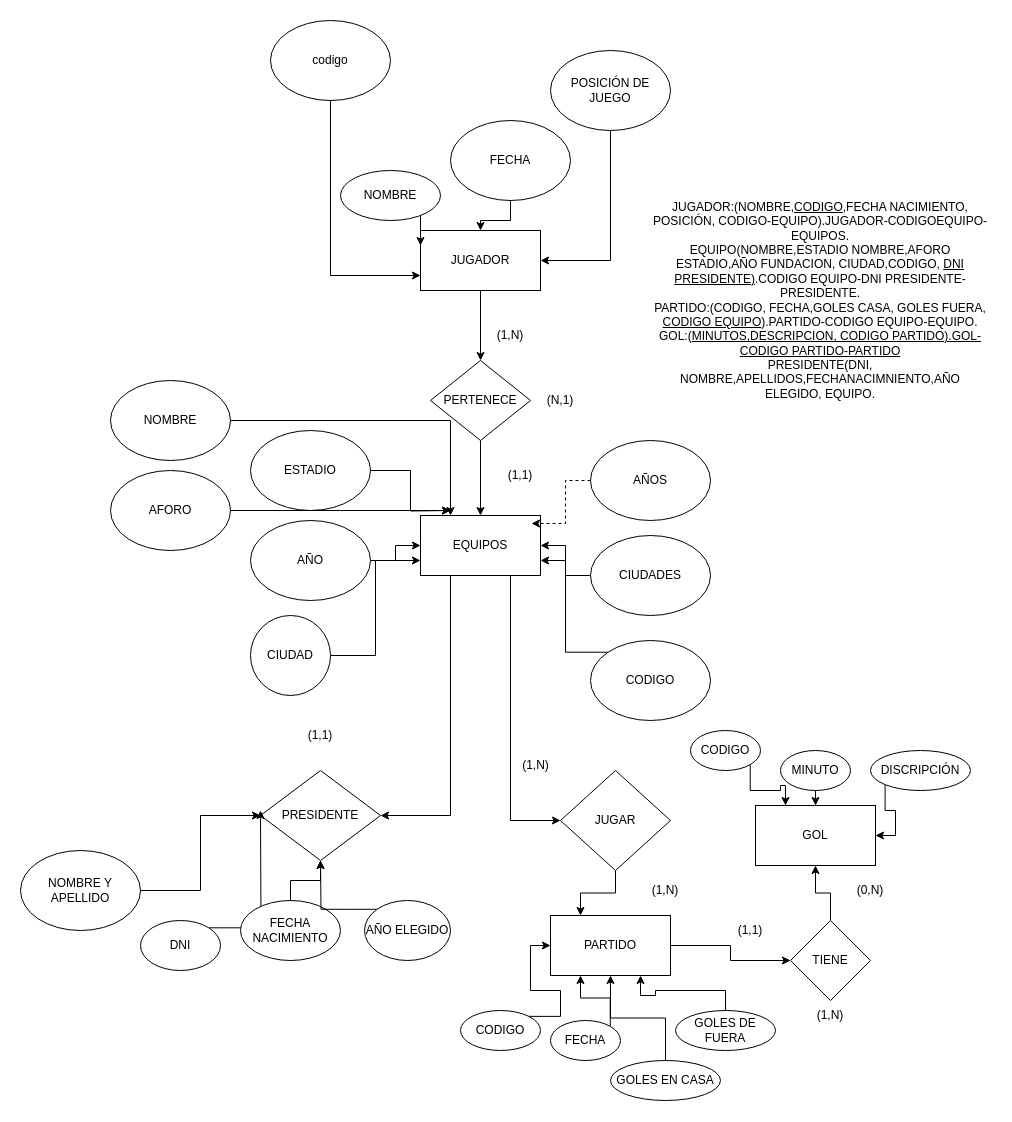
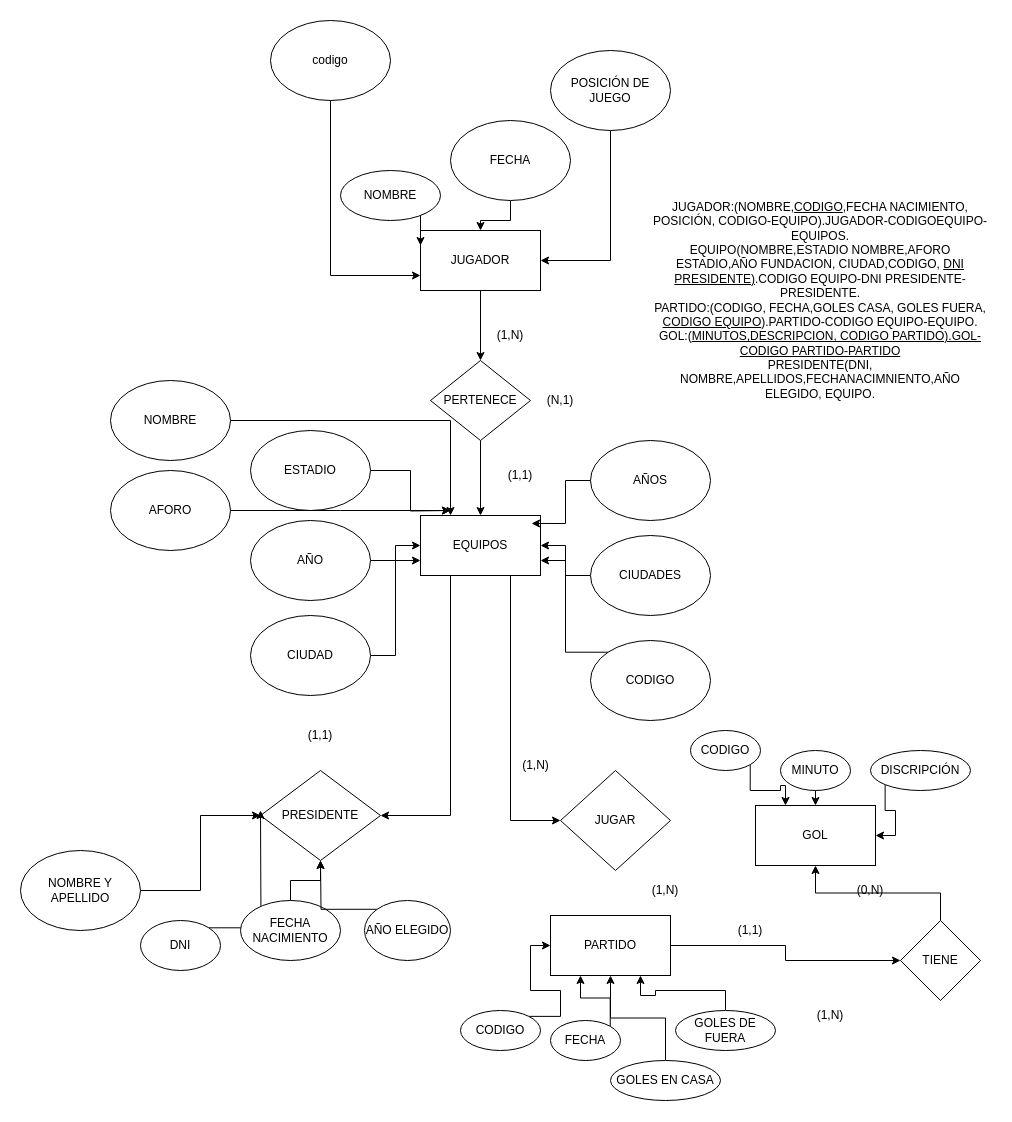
  <mxCell id="0" />
  <mxCell id="1" parent="0" />
  <mxCell id="2" style="edgeStyle=orthogonalEdgeStyle;rounded=0;orthogonalLoop=1;jettySize=auto;html=1;exitX=0.5;exitY=1;exitDx=0;exitDy=0;entryX=0.5;entryY=0;entryDx=0;entryDy=0;" edge="1" parent="1" source="3" target="13"><mxGeometry relative="1" as="geometry" /></mxCell>
  <mxCell id="3" value="JUGADOR" style="rounded=1;whiteSpace=wrap;html=1;arcSize=0;" vertex="1" parent="1"><mxGeometry x="420" y="230" width="120" height="60" as="geometry" /></mxCell>
  <mxCell id="4" style="edgeStyle=orthogonalEdgeStyle;rounded=0;orthogonalLoop=1;jettySize=auto;html=1;exitX=1;exitY=1;exitDx=0;exitDy=0;entryX=0;entryY=0.25;entryDx=0;entryDy=0;" edge="1" parent="1" source="5" target="3"><mxGeometry relative="1" as="geometry" /></mxCell>
  <mxCell id="5" value="NOMBRE" style="ellipse;whiteSpace=wrap;html=1;" vertex="1" parent="1"><mxGeometry x="340" y="170" width="100" height="50" as="geometry" /></mxCell>
  <mxCell id="6" style="edgeStyle=orthogonalEdgeStyle;rounded=0;orthogonalLoop=1;jettySize=auto;html=1;exitX=0.5;exitY=1;exitDx=0;exitDy=0;" edge="1" parent="1" source="7" target="3"><mxGeometry relative="1" as="geometry" /></mxCell>
  <mxCell id="7" value="FECHA" style="ellipse;whiteSpace=wrap;html=1;" vertex="1" parent="1"><mxGeometry x="450" y="120" width="120" height="80" as="geometry" /></mxCell>
  <mxCell id="8" style="edgeStyle=orthogonalEdgeStyle;rounded=0;orthogonalLoop=1;jettySize=auto;html=1;exitX=0.5;exitY=1;exitDx=0;exitDy=0;entryX=1;entryY=0.5;entryDx=0;entryDy=0;" edge="1" parent="1" source="9" target="3"><mxGeometry relative="1" as="geometry" /></mxCell>
  <mxCell id="9" value="POSICIÓN DE JUEGO" style="ellipse;whiteSpace=wrap;html=1;" vertex="1" parent="1"><mxGeometry x="550" y="50" width="120" height="80" as="geometry" /></mxCell>
  <mxCell id="10" style="edgeStyle=orthogonalEdgeStyle;rounded=0;orthogonalLoop=1;jettySize=auto;html=1;exitX=0.5;exitY=1;exitDx=0;exitDy=0;entryX=0;entryY=0.75;entryDx=0;entryDy=0;" edge="1" parent="1" source="11" target="3"><mxGeometry relative="1" as="geometry" /></mxCell>
  <mxCell id="11" value="codigo" style="ellipse;whiteSpace=wrap;html=1;" vertex="1" parent="1"><mxGeometry x="270" y="20" width="120" height="80" as="geometry" /></mxCell>
  <mxCell id="12" style="edgeStyle=orthogonalEdgeStyle;rounded=0;orthogonalLoop=1;jettySize=auto;html=1;exitX=0.5;exitY=1;exitDx=0;exitDy=0;entryX=0.5;entryY=0;entryDx=0;entryDy=0;" edge="1" parent="1" source="13" target="16"><mxGeometry relative="1" as="geometry" /></mxCell>
  <mxCell id="13" value="PERTENECE" style="rhombus;whiteSpace=wrap;html=1;" vertex="1" parent="1"><mxGeometry x="430" y="360" width="100" height="80" as="geometry" /></mxCell>
  <mxCell id="14" style="edgeStyle=orthogonalEdgeStyle;rounded=0;orthogonalLoop=1;jettySize=auto;html=1;exitX=0.25;exitY=1;exitDx=0;exitDy=0;entryX=1;entryY=0.5;entryDx=0;entryDy=0;" edge="1" parent="1" source="16" target="32"><mxGeometry relative="1" as="geometry" /></mxCell>
  <mxCell id="15" style="edgeStyle=orthogonalEdgeStyle;rounded=0;orthogonalLoop=1;jettySize=auto;html=1;exitX=0.75;exitY=1;exitDx=0;exitDy=0;entryX=0;entryY=0.5;entryDx=0;entryDy=0;" edge="1" parent="1" source="16" target="34"><mxGeometry relative="1" as="geometry" /></mxCell>
  <mxCell id="16" value="EQUIPOS" style="rounded=1;whiteSpace=wrap;html=1;arcSize=0;" vertex="1" parent="1"><mxGeometry x="420" y="515" width="120" height="60" as="geometry" /></mxCell>
  <mxCell id="17" value="AÑOS" style="ellipse;whiteSpace=wrap;html=1;" vertex="1" parent="1"><mxGeometry x="590" y="440" width="120" height="80" as="geometry" /></mxCell>
  <mxCell id="18" style="edgeStyle=orthogonalEdgeStyle;rounded=0;orthogonalLoop=1;jettySize=auto;html=1;exitX=0;exitY=0.5;exitDx=0;exitDy=0;" edge="1" parent="1" source="19" target="16"><mxGeometry relative="1" as="geometry" /></mxCell>
  <mxCell id="19" value="CIUDADES" style="ellipse;whiteSpace=wrap;html=1;" vertex="1" parent="1"><mxGeometry x="590" y="535" width="120" height="80" as="geometry" /></mxCell>
  <mxCell id="20" style="edgeStyle=orthogonalEdgeStyle;rounded=0;orthogonalLoop=1;jettySize=auto;html=1;exitX=0;exitY=0;exitDx=0;exitDy=0;entryX=1;entryY=0.75;entryDx=0;entryDy=0;" edge="1" parent="1" source="21" target="16"><mxGeometry relative="1" as="geometry" /></mxCell>
  <mxCell id="21" value="CODIGO" style="ellipse;whiteSpace=wrap;html=1;" vertex="1" parent="1"><mxGeometry x="590" y="640" width="120" height="80" as="geometry" /></mxCell>
  <mxCell id="22" style="edgeStyle=orthogonalEdgeStyle;rounded=0;orthogonalLoop=1;jettySize=auto;html=1;exitX=1;exitY=0.5;exitDx=0;exitDy=0;" edge="1" parent="1" source="23"><mxGeometry relative="1" as="geometry"><mxPoint x="450" y="510" as="targetPoint" /></mxGeometry></mxCell>
  <mxCell id="23" value="ESTADIO" style="ellipse;whiteSpace=wrap;html=1;" vertex="1" parent="1"><mxGeometry x="250" y="430" width="120" height="80" as="geometry" /></mxCell>
  <mxCell id="24" style="edgeStyle=orthogonalEdgeStyle;rounded=0;orthogonalLoop=1;jettySize=auto;html=1;exitX=1;exitY=0.5;exitDx=0;exitDy=0;entryX=0;entryY=0.5;entryDx=0;entryDy=0;" edge="1" parent="1" source="25" target="16"><mxGeometry relative="1" as="geometry" /></mxCell>
  <mxCell id="25" value="AÑO" style="ellipse;whiteSpace=wrap;html=1;" vertex="1" parent="1"><mxGeometry x="250" y="520" width="120" height="80" as="geometry" /></mxCell>
  <mxCell id="26" style="edgeStyle=orthogonalEdgeStyle;rounded=0;orthogonalLoop=1;jettySize=auto;html=1;exitX=1;exitY=0.5;exitDx=0;exitDy=0;entryX=0;entryY=0.75;entryDx=0;entryDy=0;" edge="1" parent="1" source="27" target="16"><mxGeometry relative="1" as="geometry" /></mxCell>
- <mxCell id="27" value="CIUDAD" style="ellipse;whiteSpace=wrap;html=1;" vertex="1" parent="1"><mxGeometry x="250" y="615" width="80" height="80" as="geometry" /></mxCell>
+ <mxCell id="27" value="CIUDAD" style="ellipse;whiteSpace=wrap;html=1;" vertex="1" parent="1"><mxGeometry x="250" y="615" width="120" height="80" as="geometry" /></mxCell>
  <mxCell id="28" style="edgeStyle=orthogonalEdgeStyle;rounded=0;orthogonalLoop=1;jettySize=auto;html=1;exitX=1;exitY=0.5;exitDx=0;exitDy=0;entryX=0.25;entryY=0;entryDx=0;entryDy=0;" edge="1" parent="1" source="29" target="16"><mxGeometry relative="1" as="geometry" /></mxCell>
  <mxCell id="29" value="NOMBRE" style="ellipse;whiteSpace=wrap;html=1;" vertex="1" parent="1"><mxGeometry x="110" y="380" width="120" height="80" as="geometry" /></mxCell>
  <mxCell id="30" style="edgeStyle=orthogonalEdgeStyle;rounded=0;orthogonalLoop=1;jettySize=auto;html=1;exitX=1;exitY=0.5;exitDx=0;exitDy=0;" edge="1" parent="1" source="31"><mxGeometry relative="1" as="geometry"><mxPoint x="450" y="510" as="targetPoint" /></mxGeometry></mxCell>
  <mxCell id="31" value="AFORO" style="ellipse;whiteSpace=wrap;html=1;" vertex="1" parent="1"><mxGeometry x="110" y="470" width="120" height="80" as="geometry" /></mxCell>
  <mxCell id="32" value="PRESIDENTE" style="rhombus;whiteSpace=wrap;html=1;" vertex="1" parent="1"><mxGeometry x="260" y="770" width="120" height="90" as="geometry" /></mxCell>
- <mxCell id="33" style="edgeStyle=orthogonalEdgeStyle;rounded=0;orthogonalLoop=1;jettySize=auto;html=1;exitX=0.5;exitY=1;exitDx=0;exitDy=0;entryX=0.25;entryY=0;entryDx=0;entryDy=0;" edge="1" parent="1" source="34" target="44"><mxGeometry relative="1" as="geometry" /></mxCell>
  <mxCell id="34" value="JUGAR" style="rhombus;whiteSpace=wrap;html=1;" vertex="1" parent="1"><mxGeometry x="560" y="770" width="110" height="100" as="geometry" /></mxCell>
  <mxCell id="35" style="edgeStyle=orthogonalEdgeStyle;rounded=0;orthogonalLoop=1;jettySize=auto;html=1;exitX=1;exitY=0.5;exitDx=0;exitDy=0;entryX=0;entryY=0.5;entryDx=0;entryDy=0;" edge="1" parent="1" source="36" target="32"><mxGeometry relative="1" as="geometry" /></mxCell>
  <mxCell id="36" value="NOMBRE Y APELLIDO" style="ellipse;whiteSpace=wrap;html=1;" vertex="1" parent="1"><mxGeometry x="20" y="850" width="120" height="80" as="geometry" /></mxCell>
  <mxCell id="37" style="edgeStyle=orthogonalEdgeStyle;rounded=0;orthogonalLoop=1;jettySize=auto;html=1;exitX=1;exitY=0;exitDx=0;exitDy=0;" edge="1" parent="1" source="38"><mxGeometry relative="1" as="geometry"><mxPoint x="260" y="810" as="targetPoint" /></mxGeometry></mxCell>
  <mxCell id="38" value="DNI" style="ellipse;whiteSpace=wrap;html=1;" vertex="1" parent="1"><mxGeometry x="140" y="920" width="80" height="50" as="geometry" /></mxCell>
  <mxCell id="39" style="edgeStyle=orthogonalEdgeStyle;rounded=0;orthogonalLoop=1;jettySize=auto;html=1;exitX=0.5;exitY=0;exitDx=0;exitDy=0;entryX=0.5;entryY=1;entryDx=0;entryDy=0;" edge="1" parent="1" source="40" target="32"><mxGeometry relative="1" as="geometry" /></mxCell>
  <mxCell id="40" value="FECHA NACIMIENTO" style="ellipse;whiteSpace=wrap;html=1;" vertex="1" parent="1"><mxGeometry x="240" y="900" width="100" height="60" as="geometry" /></mxCell>
  <mxCell id="41" style="edgeStyle=orthogonalEdgeStyle;rounded=0;orthogonalLoop=1;jettySize=auto;html=1;exitX=0;exitY=0;exitDx=0;exitDy=0;" edge="1" parent="1" source="42"><mxGeometry relative="1" as="geometry"><mxPoint x="320" y="860" as="targetPoint" /></mxGeometry></mxCell>
  <mxCell id="42" value="AÑO ELEGIDO" style="ellipse;whiteSpace=wrap;html=1;" vertex="1" parent="1"><mxGeometry x="364" y="900" width="86" height="60" as="geometry" /></mxCell>
  <mxCell id="43" style="edgeStyle=orthogonalEdgeStyle;rounded=0;orthogonalLoop=1;jettySize=auto;html=1;exitX=1;exitY=0.5;exitDx=0;exitDy=0;entryX=0;entryY=0.5;entryDx=0;entryDy=0;" edge="1" parent="1" source="44" target="46"><mxGeometry relative="1" as="geometry" /></mxCell>
  <mxCell id="44" value="PARTIDO" style="rounded=1;whiteSpace=wrap;html=1;arcSize=0;" vertex="1" parent="1"><mxGeometry x="550" y="915" width="120" height="60" as="geometry" /></mxCell>
  <mxCell id="45" style="edgeStyle=orthogonalEdgeStyle;rounded=0;orthogonalLoop=1;jettySize=auto;html=1;exitX=0.5;exitY=0;exitDx=0;exitDy=0;entryX=0.5;entryY=1;entryDx=0;entryDy=0;" edge="1" parent="1" source="46" target="47"><mxGeometry relative="1" as="geometry" /></mxCell>
- <mxCell id="46" value="TIENE" style="rhombus;whiteSpace=wrap;html=1;" vertex="1" parent="1"><mxGeometry x="790" y="920" width="80" height="80" as="geometry" /></mxCell>
+ <mxCell id="46" value="TIENE" style="rhombus;whiteSpace=wrap;html=1;" vertex="1" parent="1"><mxGeometry x="900" y="920" width="80" height="80" as="geometry" /></mxCell>
  <mxCell id="47" value="GOL" style="rounded=1;whiteSpace=wrap;html=1;arcSize=0;" vertex="1" parent="1"><mxGeometry x="755" y="805" width="120" height="60" as="geometry" /></mxCell>
  <mxCell id="48" style="edgeStyle=orthogonalEdgeStyle;rounded=0;orthogonalLoop=1;jettySize=auto;html=1;exitX=1;exitY=1;exitDx=0;exitDy=0;entryX=0.25;entryY=0;entryDx=0;entryDy=0;" edge="1" parent="1" source="49" target="47"><mxGeometry relative="1" as="geometry" /></mxCell>
  <mxCell id="49" value="CODIGO" style="ellipse;whiteSpace=wrap;html=1;" vertex="1" parent="1"><mxGeometry x="690" y="730" width="70" height="40" as="geometry" /></mxCell>
  <mxCell id="50" style="edgeStyle=orthogonalEdgeStyle;rounded=0;orthogonalLoop=1;jettySize=auto;html=1;exitX=0.5;exitY=1;exitDx=0;exitDy=0;entryX=0.5;entryY=0;entryDx=0;entryDy=0;" edge="1" parent="1" source="51" target="47"><mxGeometry relative="1" as="geometry" /></mxCell>
  <mxCell id="51" value="MINUTO" style="ellipse;whiteSpace=wrap;html=1;" vertex="1" parent="1"><mxGeometry x="780" y="750" width="70" height="40" as="geometry" /></mxCell>
  <mxCell id="52" style="edgeStyle=orthogonalEdgeStyle;rounded=0;orthogonalLoop=1;jettySize=auto;html=1;exitX=0;exitY=1;exitDx=0;exitDy=0;entryX=1;entryY=0.5;entryDx=0;entryDy=0;" edge="1" parent="1" source="53" target="47"><mxGeometry relative="1" as="geometry" /></mxCell>
  <mxCell id="53" value="DISCRIPCIÓN" style="ellipse;whiteSpace=wrap;html=1;" vertex="1" parent="1"><mxGeometry x="870" y="750" width="100" height="40" as="geometry" /></mxCell>
  <mxCell id="54" style="edgeStyle=orthogonalEdgeStyle;rounded=0;orthogonalLoop=1;jettySize=auto;html=1;exitX=1;exitY=0;exitDx=0;exitDy=0;entryX=0;entryY=0.5;entryDx=0;entryDy=0;" edge="1" parent="1" source="55" target="44"><mxGeometry relative="1" as="geometry" /></mxCell>
  <mxCell id="55" value="CODIGO" style="ellipse;whiteSpace=wrap;html=1;" vertex="1" parent="1"><mxGeometry x="460" y="1010" width="80" height="40" as="geometry" /></mxCell>
  <mxCell id="56" style="edgeStyle=orthogonalEdgeStyle;rounded=0;orthogonalLoop=1;jettySize=auto;html=1;exitX=1;exitY=0;exitDx=0;exitDy=0;entryX=0.25;entryY=1;entryDx=0;entryDy=0;" edge="1" parent="1" source="57" target="44"><mxGeometry relative="1" as="geometry" /></mxCell>
  <mxCell id="57" value="FECHA" style="ellipse;whiteSpace=wrap;html=1;" vertex="1" parent="1"><mxGeometry x="550" y="1020" width="70" height="40" as="geometry" /></mxCell>
  <mxCell id="58" style="edgeStyle=orthogonalEdgeStyle;rounded=0;orthogonalLoop=1;jettySize=auto;html=1;exitX=0.5;exitY=0;exitDx=0;exitDy=0;entryX=0.5;entryY=1;entryDx=0;entryDy=0;" edge="1" parent="1" source="59" target="44"><mxGeometry relative="1" as="geometry" /></mxCell>
  <mxCell id="59" value="GOLES EN CASA" style="ellipse;whiteSpace=wrap;html=1;" vertex="1" parent="1"><mxGeometry x="610" y="1060" width="110" height="40" as="geometry" /></mxCell>
  <mxCell id="60" style="edgeStyle=orthogonalEdgeStyle;rounded=0;orthogonalLoop=1;jettySize=auto;html=1;exitX=0.5;exitY=0;exitDx=0;exitDy=0;entryX=0.75;entryY=1;entryDx=0;entryDy=0;" edge="1" parent="1" source="61" target="44"><mxGeometry relative="1" as="geometry" /></mxCell>
  <mxCell id="61" value="GOLES DE FUERA" style="ellipse;whiteSpace=wrap;html=1;" vertex="1" parent="1"><mxGeometry x="675" y="1010" width="100" height="40" as="geometry" /></mxCell>
  <mxCell id="62" value="(1,N)" style="text;html=1;strokeColor=none;fillColor=none;align=center;verticalAlign=middle;whiteSpace=wrap;rounded=0;" vertex="1" parent="1"><mxGeometry x="480" y="320" width="60" height="30" as="geometry" /></mxCell>
  <mxCell id="63" value="(N,1)" style="text;html=1;strokeColor=none;fillColor=none;align=center;verticalAlign=middle;whiteSpace=wrap;rounded=0;" vertex="1" parent="1"><mxGeometry x="530" y="385" width="60" height="30" as="geometry" /></mxCell>
  <mxCell id="64" value="(1,1)" style="text;html=1;strokeColor=none;fillColor=none;align=center;verticalAlign=middle;whiteSpace=wrap;rounded=0;" vertex="1" parent="1"><mxGeometry x="490" y="460" width="60" height="30" as="geometry" /></mxCell>
- <mxCell id="65" style="edgeStyle=orthogonalEdgeStyle;rounded=0;orthogonalLoop=1;jettySize=auto;html=1;exitX=0;exitY=0.5;exitDx=0;exitDy=0;entryX=0.925;entryY=0.133;entryDx=0;entryDy=0;entryPerimeter=0;dashed=1;" edge="1" parent="1" source="17" target="16"><mxGeometry relative="1" as="geometry" /></mxCell>
+ <mxCell id="65" style="edgeStyle=orthogonalEdgeStyle;rounded=0;orthogonalLoop=1;jettySize=auto;html=1;exitX=0;exitY=0.5;exitDx=0;exitDy=0;entryX=0.925;entryY=0.133;entryDx=0;entryDy=0;entryPerimeter=0;" edge="1" parent="1" source="17" target="16"><mxGeometry relative="1" as="geometry" /></mxCell>
  <mxCell id="66" value="(1,1)" style="text;html=1;strokeColor=none;fillColor=none;align=center;verticalAlign=middle;whiteSpace=wrap;rounded=0;" vertex="1" parent="1"><mxGeometry x="290" y="720" width="60" height="30" as="geometry" /></mxCell>
  <mxCell id="67" value="(1,N)" style="text;html=1;strokeColor=none;fillColor=none;align=center;verticalAlign=middle;whiteSpace=wrap;rounded=0;" vertex="1" parent="1"><mxGeometry x="635" y="875" width="60" height="30" as="geometry" /></mxCell>
  <mxCell id="68" value="(1,N)" style="text;html=1;align=center;verticalAlign=middle;resizable=0;points=[];autosize=1;strokeColor=none;fillColor=none;" vertex="1" parent="1"><mxGeometry x="510" y="750" width="50" height="30" as="geometry" /></mxCell>
  <mxCell id="69" value="(1,1)" style="text;html=1;strokeColor=none;fillColor=none;align=center;verticalAlign=middle;whiteSpace=wrap;rounded=0;" vertex="1" parent="1"><mxGeometry x="720" y="915" width="60" height="30" as="geometry" /></mxCell>
  <mxCell id="70" value="(0,N)" style="text;html=1;strokeColor=none;fillColor=none;align=center;verticalAlign=middle;whiteSpace=wrap;rounded=0;" vertex="1" parent="1"><mxGeometry x="840" y="875" width="60" height="30" as="geometry" /></mxCell>
  <mxCell id="71" value="(1,N)" style="text;html=1;strokeColor=none;fillColor=none;align=center;verticalAlign=middle;whiteSpace=wrap;rounded=0;" vertex="1" parent="1"><mxGeometry x="800" y="1000" width="60" height="30" as="geometry" /></mxCell>
  <mxCell id="72" value="JUGADOR:(NOMBRE,&lt;u&gt;CODIGO&lt;/u&gt;,FECHA NACIMIENTO, POSICIÓN, CODIGO-EQUIPO).JUGADOR-CODIGOEQUIPO-EQUIPOS.&lt;br&gt;EQUIPO(NOMBRE,ESTADIO NOMBRE,AFORO ESTADIO,AÑO FUNDACION, CIUDAD,CODIGO, &lt;u&gt;DNI PRESIDENTE)&lt;/u&gt;.CODIGO EQUIPO-DNI PRESIDENTE-PRESIDENTE.&lt;br&gt;PARTIDO:(CODIGO, FECHA,GOLES CASA, GOLES FUERA, &lt;u&gt;CODIGO EQUIPO&lt;/u&gt;).PARTIDO-CODIGO EQUIPO-EQUIPO.&lt;br&gt;GOL:(&lt;u&gt;MINUTOS,DESCRIPCION, CODIGO PARTIDO).GOL-CODIGO PARTIDO-PARTIDO&lt;br&gt;&lt;/u&gt;PRESIDENTE(DNI, NOMBRE,APELLIDOS,FECHANACIMNIENTO,AÑO ELEGIDO, EQUIPO." style="text;html=1;strokeColor=none;fillColor=none;align=center;verticalAlign=middle;whiteSpace=wrap;rounded=0;" vertex="1" parent="1"><mxGeometry x="650" y="170" width="340" height="260" as="geometry" /></mxCell>
